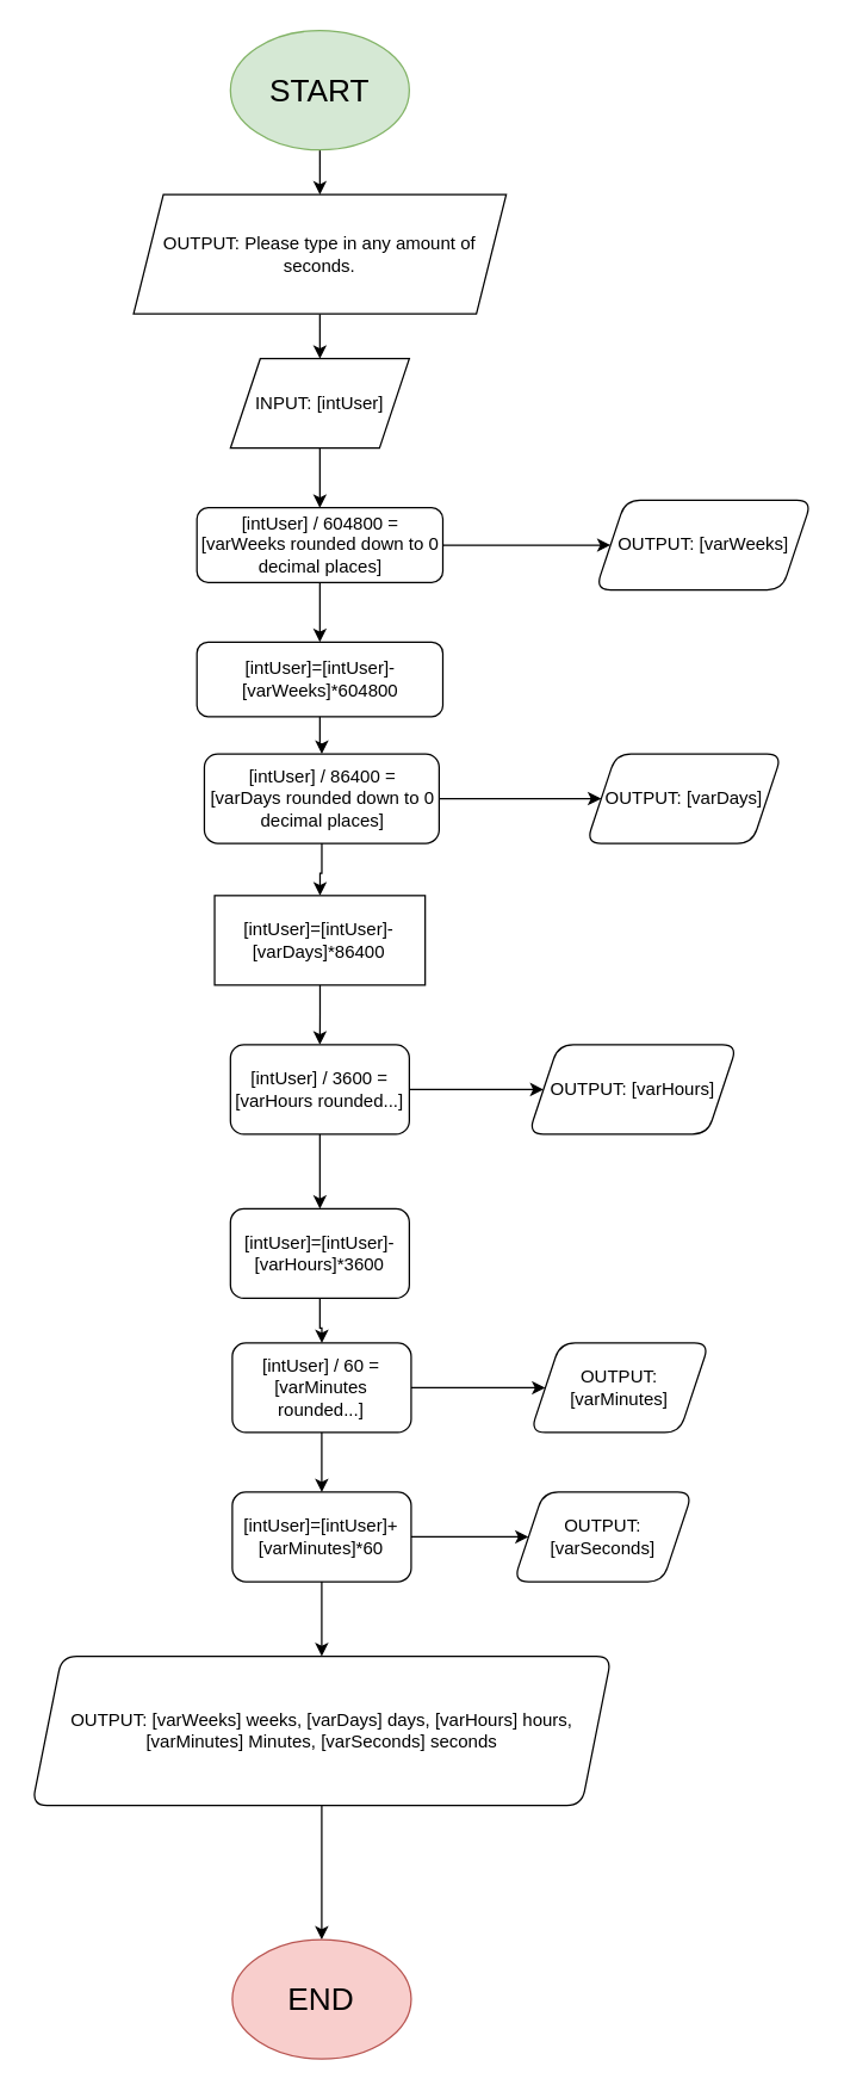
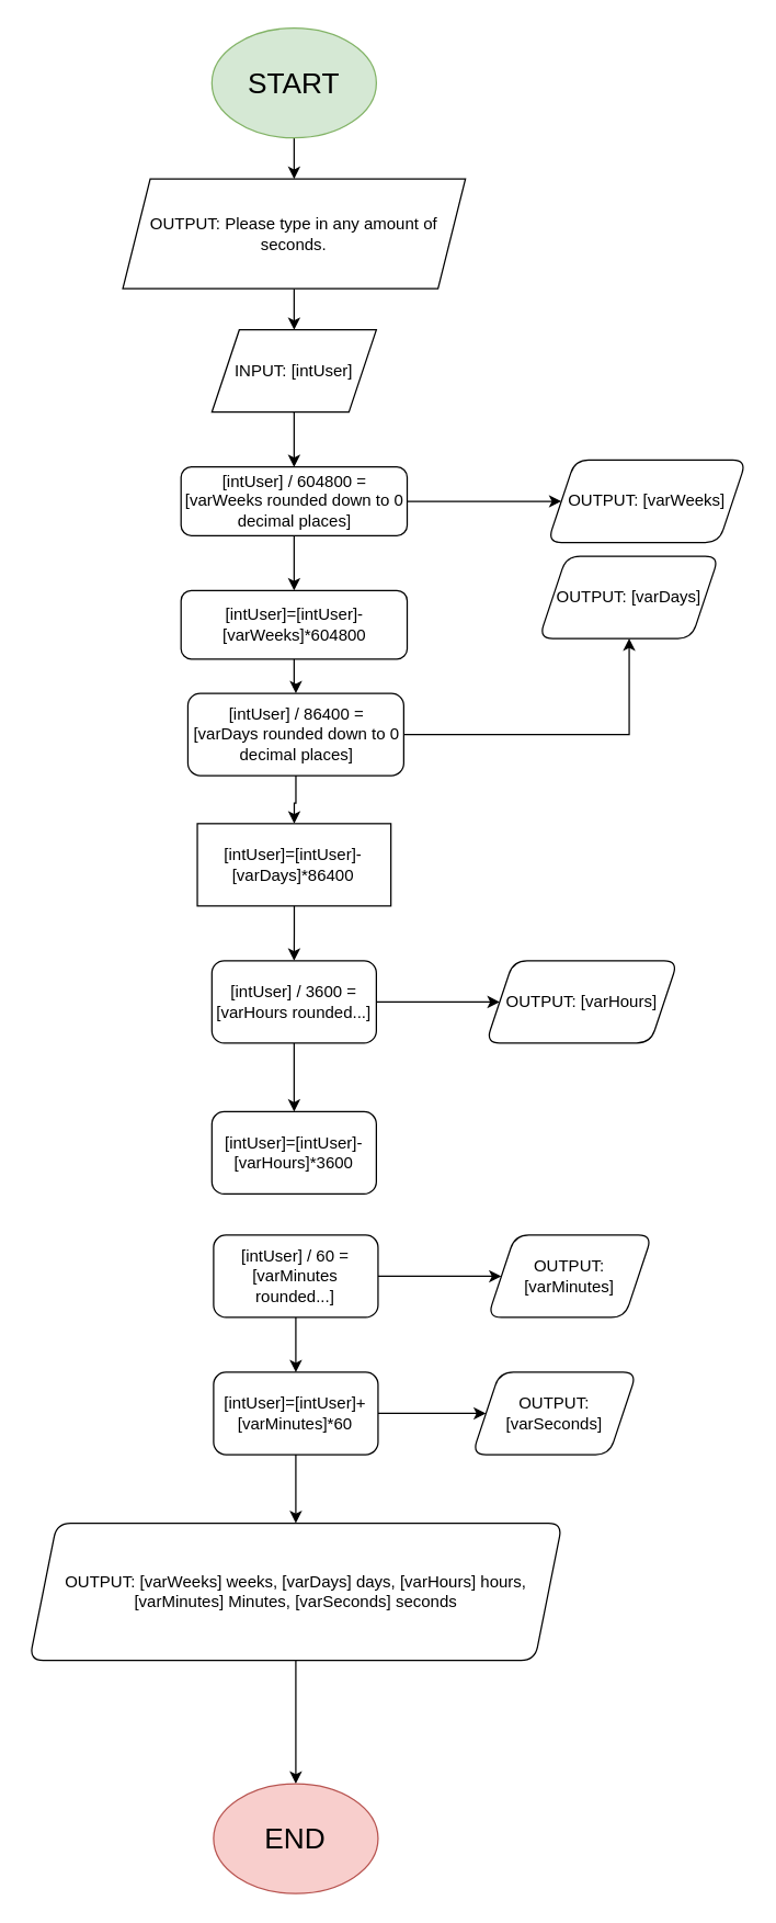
  <mxCell id="0" />
  <mxCell id="1" parent="0" />
  <mxCell id="2" value="" style="edgeStyle=orthogonalEdgeStyle;rounded=0;orthogonalLoop=1;jettySize=auto;html=1;" edge="1" parent="1" source="3" target="5"><mxGeometry relative="1" as="geometry" /></mxCell>
  <mxCell id="3" value="&lt;font style=&quot;font-size: 21px&quot;&gt;START&lt;/font&gt;" style="ellipse;whiteSpace=wrap;html=1;fillColor=#d5e8d4;strokeColor=#82b366;" vertex="1" parent="1"><mxGeometry x="154" y="20" width="120" height="80" as="geometry" /></mxCell>
  <mxCell id="4" value="" style="edgeStyle=orthogonalEdgeStyle;rounded=0;orthogonalLoop=1;jettySize=auto;html=1;" edge="1" parent="1" source="5" target="7"><mxGeometry relative="1" as="geometry" /></mxCell>
  <mxCell id="5" value="OUTPUT: Please type in any amount of seconds." style="shape=parallelogram;perimeter=parallelogramPerimeter;whiteSpace=wrap;html=1;fixedSize=1;" vertex="1" parent="1"><mxGeometry x="89" y="130" width="250" height="80" as="geometry" /></mxCell>
  <mxCell id="6" value="" style="edgeStyle=orthogonalEdgeStyle;rounded=0;orthogonalLoop=1;jettySize=auto;html=1;" edge="1" parent="1" source="7" target="10"><mxGeometry relative="1" as="geometry" /></mxCell>
  <mxCell id="7" value="INPUT: [intUser]" style="shape=parallelogram;perimeter=parallelogramPerimeter;whiteSpace=wrap;html=1;fixedSize=1;" vertex="1" parent="1"><mxGeometry x="154" y="240" width="120" height="60" as="geometry" /></mxCell>
  <mxCell id="8" value="" style="edgeStyle=orthogonalEdgeStyle;rounded=0;orthogonalLoop=1;jettySize=auto;html=1;" edge="1" parent="1" source="10" target="12"><mxGeometry relative="1" as="geometry" /></mxCell>
  <mxCell id="9" value="" style="edgeStyle=orthogonalEdgeStyle;rounded=0;orthogonalLoop=1;jettySize=auto;html=1;" edge="1" parent="1" source="10" target="16"><mxGeometry relative="1" as="geometry" /></mxCell>
  <mxCell id="10" value="[intUser] / 604800 = [varWeeks rounded down to 0 decimal places]" style="rounded=1;whiteSpace=wrap;html=1;" vertex="1" parent="1"><mxGeometry x="131.5" y="340" width="165" height="50" as="geometry" /></mxCell>
  <mxCell id="11" value="" style="edgeStyle=orthogonalEdgeStyle;rounded=0;orthogonalLoop=1;jettySize=auto;html=1;" edge="1" parent="1" source="12" target="15"><mxGeometry relative="1" as="geometry" /></mxCell>
  <mxCell id="12" value="[intUser]=[intUser]-[varWeeks]*604800" style="rounded=1;whiteSpace=wrap;html=1;" vertex="1" parent="1"><mxGeometry x="131.5" y="430" width="165" height="50" as="geometry" /></mxCell>
  <mxCell id="13" value="" style="edgeStyle=orthogonalEdgeStyle;rounded=0;orthogonalLoop=1;jettySize=auto;html=1;" edge="1" parent="1" source="15" target="17"><mxGeometry relative="1" as="geometry" /></mxCell>
  <mxCell id="14" value="" style="edgeStyle=orthogonalEdgeStyle;rounded=0;orthogonalLoop=1;jettySize=auto;html=1;" edge="1" parent="1" source="15" target="19"><mxGeometry relative="1" as="geometry" /></mxCell>
  <mxCell id="15" value="[intUser] /&amp;nbsp;86400 =&lt;br&gt;[varDays rounded down to 0 decimal places]" style="whiteSpace=wrap;html=1;rounded=1;" vertex="1" parent="1"><mxGeometry x="136.5" y="505" width="157.5" height="60" as="geometry" /></mxCell>
  <mxCell id="16" value="OUTPUT: [varWeeks]" style="shape=parallelogram;perimeter=parallelogramPerimeter;whiteSpace=wrap;html=1;fixedSize=1;rounded=1;" vertex="1" parent="1"><mxGeometry x="399" y="335" width="145" height="60" as="geometry" /></mxCell>
- <mxCell id="17" value="OUTPUT: [varDays]" style="shape=parallelogram;perimeter=parallelogramPerimeter;whiteSpace=wrap;html=1;fixedSize=1;rounded=1;" vertex="1" parent="1"><mxGeometry x="392.75" y="505" width="131.25" height="60" as="geometry" /></mxCell>
+ <mxCell id="17" value="OUTPUT: [varDays]" style="shape=parallelogram;perimeter=parallelogramPerimeter;whiteSpace=wrap;html=1;fixedSize=1;rounded=1;" vertex="1" parent="1"><mxGeometry x="392.75" y="405" width="131.25" height="60" as="geometry" /></mxCell>
  <mxCell id="18" value="" style="edgeStyle=orthogonalEdgeStyle;rounded=0;orthogonalLoop=1;jettySize=auto;html=1;" edge="1" parent="1" source="19" target="22"><mxGeometry relative="1" as="geometry" /></mxCell>
  <mxCell id="19" value="[intUser]=[intUser]-[varDays]*86400" style="whiteSpace=wrap;html=1;rounded=0;" vertex="1" parent="1"><mxGeometry x="143.38" y="600" width="141.25" height="60" as="geometry" /></mxCell>
  <mxCell id="20" value="" style="edgeStyle=orthogonalEdgeStyle;rounded=0;orthogonalLoop=1;jettySize=auto;html=1;" edge="1" parent="1" source="22" target="23"><mxGeometry relative="1" as="geometry" /></mxCell>
  <mxCell id="21" value="" style="edgeStyle=orthogonalEdgeStyle;rounded=0;orthogonalLoop=1;jettySize=auto;html=1;" edge="1" parent="1" source="22" target="25"><mxGeometry relative="1" as="geometry" /></mxCell>
  <mxCell id="22" value="&lt;span&gt;[intUser] / 3600 =&lt;br&gt;[varHours rounded...]&lt;br&gt;&lt;/span&gt;" style="whiteSpace=wrap;html=1;rounded=1;" vertex="1" parent="1"><mxGeometry x="154" y="700" width="120" height="60" as="geometry" /></mxCell>
  <mxCell id="23" value="OUTPUT: [varHours]" style="shape=parallelogram;perimeter=parallelogramPerimeter;whiteSpace=wrap;html=1;fixedSize=1;rounded=1;" vertex="1" parent="1"><mxGeometry x="354" y="700" width="140" height="60" as="geometry" /></mxCell>
- <mxCell id="24" value="" style="edgeStyle=orthogonalEdgeStyle;rounded=0;orthogonalLoop=1;jettySize=auto;html=1;" edge="1" parent="1" source="25" target="28"><mxGeometry relative="1" as="geometry" /></mxCell>
  <mxCell id="25" value="&lt;span&gt;[intUser]=&lt;/span&gt;[intUser]-[varHours]*3600" style="whiteSpace=wrap;html=1;rounded=1;" vertex="1" parent="1"><mxGeometry x="154" y="810" width="120" height="60" as="geometry" /></mxCell>
  <mxCell id="26" value="" style="edgeStyle=orthogonalEdgeStyle;rounded=0;orthogonalLoop=1;jettySize=auto;html=1;" edge="1" parent="1" source="28" target="29"><mxGeometry relative="1" as="geometry" /></mxCell>
  <mxCell id="27" value="" style="edgeStyle=orthogonalEdgeStyle;rounded=0;orthogonalLoop=1;jettySize=auto;html=1;" edge="1" parent="1" source="28" target="32"><mxGeometry relative="1" as="geometry" /></mxCell>
  <mxCell id="28" value="&lt;span&gt;[intUser] / 60 =&lt;br&gt;[varMinutes rounded...]&lt;br&gt;&lt;/span&gt;" style="whiteSpace=wrap;html=1;rounded=1;" vertex="1" parent="1"><mxGeometry x="155.25" y="900" width="120" height="60" as="geometry" /></mxCell>
  <mxCell id="29" value="OUTPUT: [varMinutes]" style="shape=parallelogram;perimeter=parallelogramPerimeter;whiteSpace=wrap;html=1;fixedSize=1;rounded=1;" vertex="1" parent="1"><mxGeometry x="355.25" y="900" width="120" height="60" as="geometry" /></mxCell>
  <mxCell id="30" value="" style="edgeStyle=orthogonalEdgeStyle;rounded=0;orthogonalLoop=1;jettySize=auto;html=1;" edge="1" parent="1" source="32" target="33"><mxGeometry relative="1" as="geometry" /></mxCell>
  <mxCell id="31" value="" style="edgeStyle=orthogonalEdgeStyle;rounded=0;orthogonalLoop=1;jettySize=auto;html=1;" edge="1" parent="1" source="32" target="35"><mxGeometry relative="1" as="geometry" /></mxCell>
  <mxCell id="32" value="&lt;span&gt;[intUser]=&lt;/span&gt;[intUser]+[varMinutes]*60" style="whiteSpace=wrap;html=1;rounded=1;" vertex="1" parent="1"><mxGeometry x="155.25" y="1000" width="120" height="60" as="geometry" /></mxCell>
  <mxCell id="33" value="OUTPUT: [varSeconds]" style="shape=parallelogram;perimeter=parallelogramPerimeter;whiteSpace=wrap;html=1;fixedSize=1;rounded=1;" vertex="1" parent="1"><mxGeometry x="344" y="1000" width="120" height="60" as="geometry" /></mxCell>
  <mxCell id="34" value="" style="edgeStyle=orthogonalEdgeStyle;rounded=0;orthogonalLoop=1;jettySize=auto;html=1;" edge="1" parent="1" source="35" target="36"><mxGeometry relative="1" as="geometry" /></mxCell>
  <mxCell id="35" value="OUTPUT: [varWeeks] weeks, [varDays] days, [varHours] hours, [varMinutes] Minutes, [varSeconds] seconds" style="shape=parallelogram;perimeter=parallelogramPerimeter;whiteSpace=wrap;html=1;fixedSize=1;rounded=1;" vertex="1" parent="1"><mxGeometry x="20.88" y="1110" width="388.75" height="100" as="geometry" /></mxCell>
  <mxCell id="36" value="&lt;font style=&quot;font-size: 21px&quot;&gt;END&lt;/font&gt;" style="ellipse;whiteSpace=wrap;html=1;rounded=1;fillColor=#f8cecc;strokeColor=#b85450;" vertex="1" parent="1"><mxGeometry x="155.255" y="1300" width="120" height="80" as="geometry" /></mxCell>
